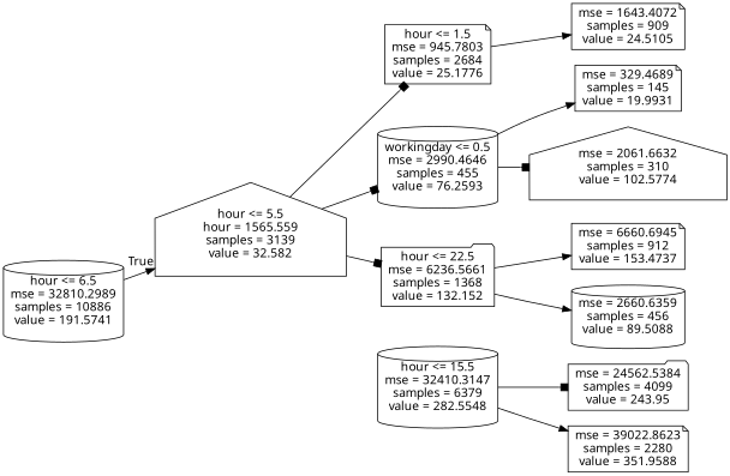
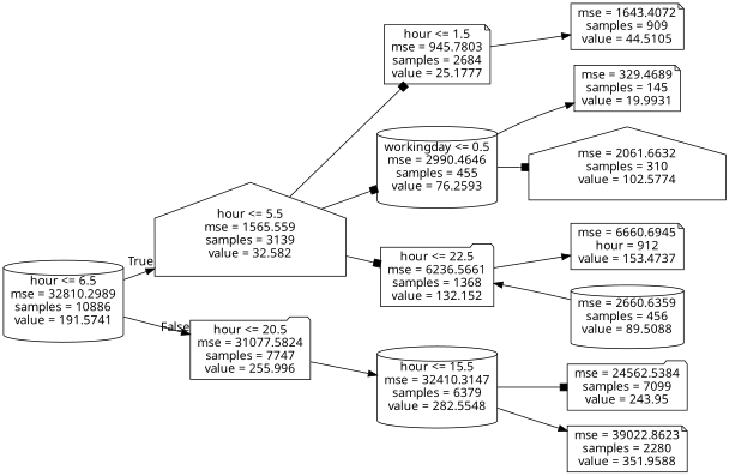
  digraph {
    fontname="Noto Sans"
    rankdir=LR
    node [fontname="Noto Sans" shape=note]
    edge [arrowhead=normal fontname="Noto Sans"]
    n1 [label="hour <= 6.5\nmse = 32810.2989\nsamples = 10886\nvalue = 191.5741" shape=cylinder]
-   n2 [label="hour <= 5.5\nhour = 1565.559\nsamples = 3139\nvalue = 32.582" shape=house]
-   n4 [label="hour <= 1.5\nmse = 945.7803\nsamples = 2684\nvalue = 25.1776"]
+   n2 [label="hour <= 5.5\nmse = 1565.559\nsamples = 3139\nvalue = 32.582" shape=house]
+   n3 [label="hour <= 20.5\nmse = 31077.5824\nsamples = 7747\nvalue = 255.996" shape=folder]
+   n4 [label="hour <= 1.5\nmse = 945.7803\nsamples = 2684\nvalue = 25.1777"]
    n5 [label="workingday <= 0.5\nmse = 2990.4646\nsamples = 455\nvalue = 76.2593" shape=cylinder]
    n6 [label="hour <= 22.5\nmse = 6236.5661\nsamples = 1368\nvalue = 132.152" shape=folder]
    n7 [label="hour <= 15.5\nmse = 32410.3147\nsamples = 6379\nvalue = 282.5548" shape=cylinder]
-   n8 [label="mse = 1643.4072\nsamples = 909\nvalue = 24.5105"]
+   n8 [label="mse = 1643.4072\nsamples = 909\nvalue = 44.5105"]
    n9 [label="mse = 329.4689\nsamples = 145\nvalue = 19.9931"]
    n10 [label="mse = 2061.6632\nsamples = 310\nvalue = 102.5774" shape=house]
-   n11 [label="mse = 24562.5384\nsamples = 4099\nvalue = 243.95" shape=folder]
+   n11 [label="mse = 24562.5384\nsamples = 7099\nvalue = 243.95" shape=folder]
    n12 [label="mse = 39022.8623\nsamples = 2280\nvalue = 351.9588"]
-   n13 [label="mse = 6660.6945\nsamples = 912\nvalue = 153.4737"]
+   n13 [label="mse = 6660.6945\nhour = 912\nvalue = 153.4737"]
    n14 [label="mse = 2660.6359\nsamples = 456\nvalue = 89.5088" shape=cylinder]
    n1 -> n2 [headlabel=True labelangle=45 labeldistance=2.5]
+   n1 -> n3 [headlabel=False labelangle=-45 labeldistance=2.5]
    n2 -> n4 [arrowhead=box]
    n2 -> n5 [arrowhead=box]
    n2 -> n6 [arrowhead=box]
+   n3 -> n7
    n4 -> n8
    n5 -> n9
    n5 -> n10 [arrowhead=box]
    n6 -> n13
-   n6 -> n14
+   n14 -> n6
    n7 -> n11 [arrowhead=box]
    n7 -> n12
  }
